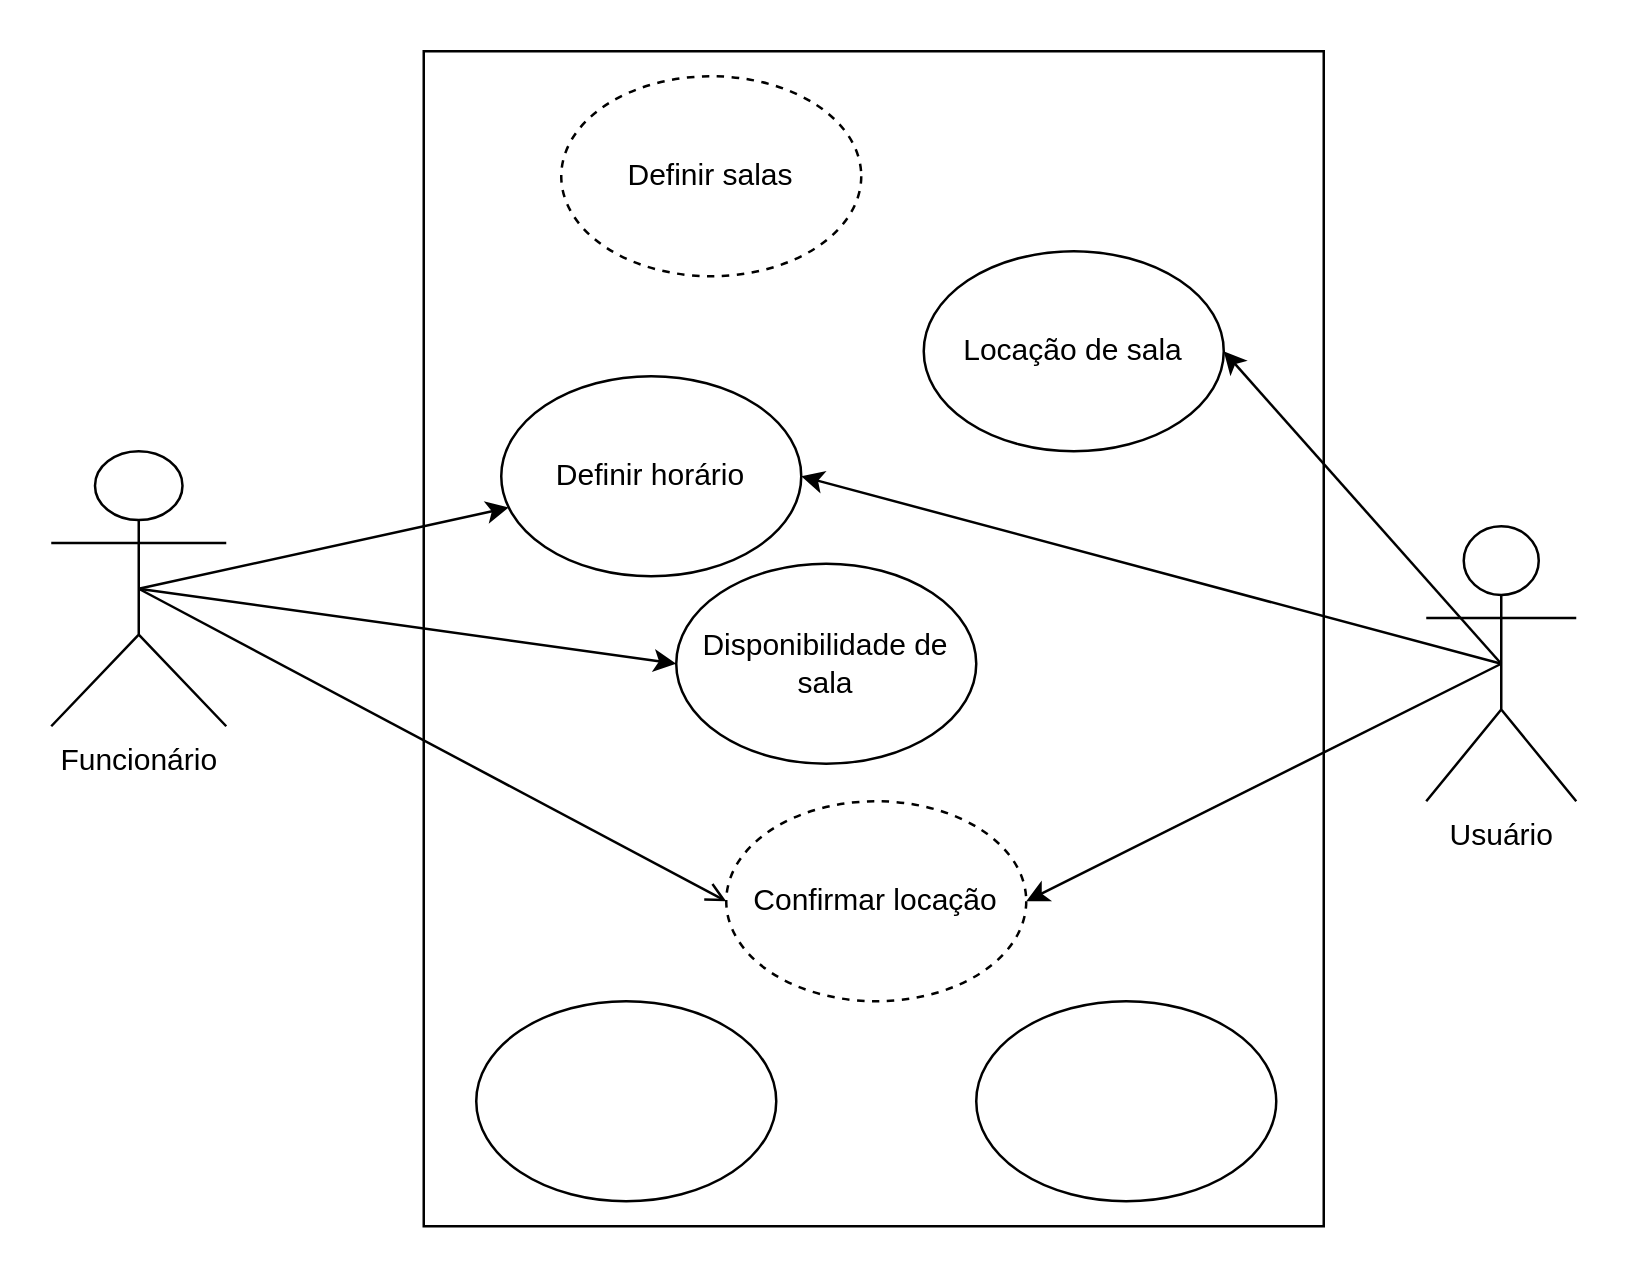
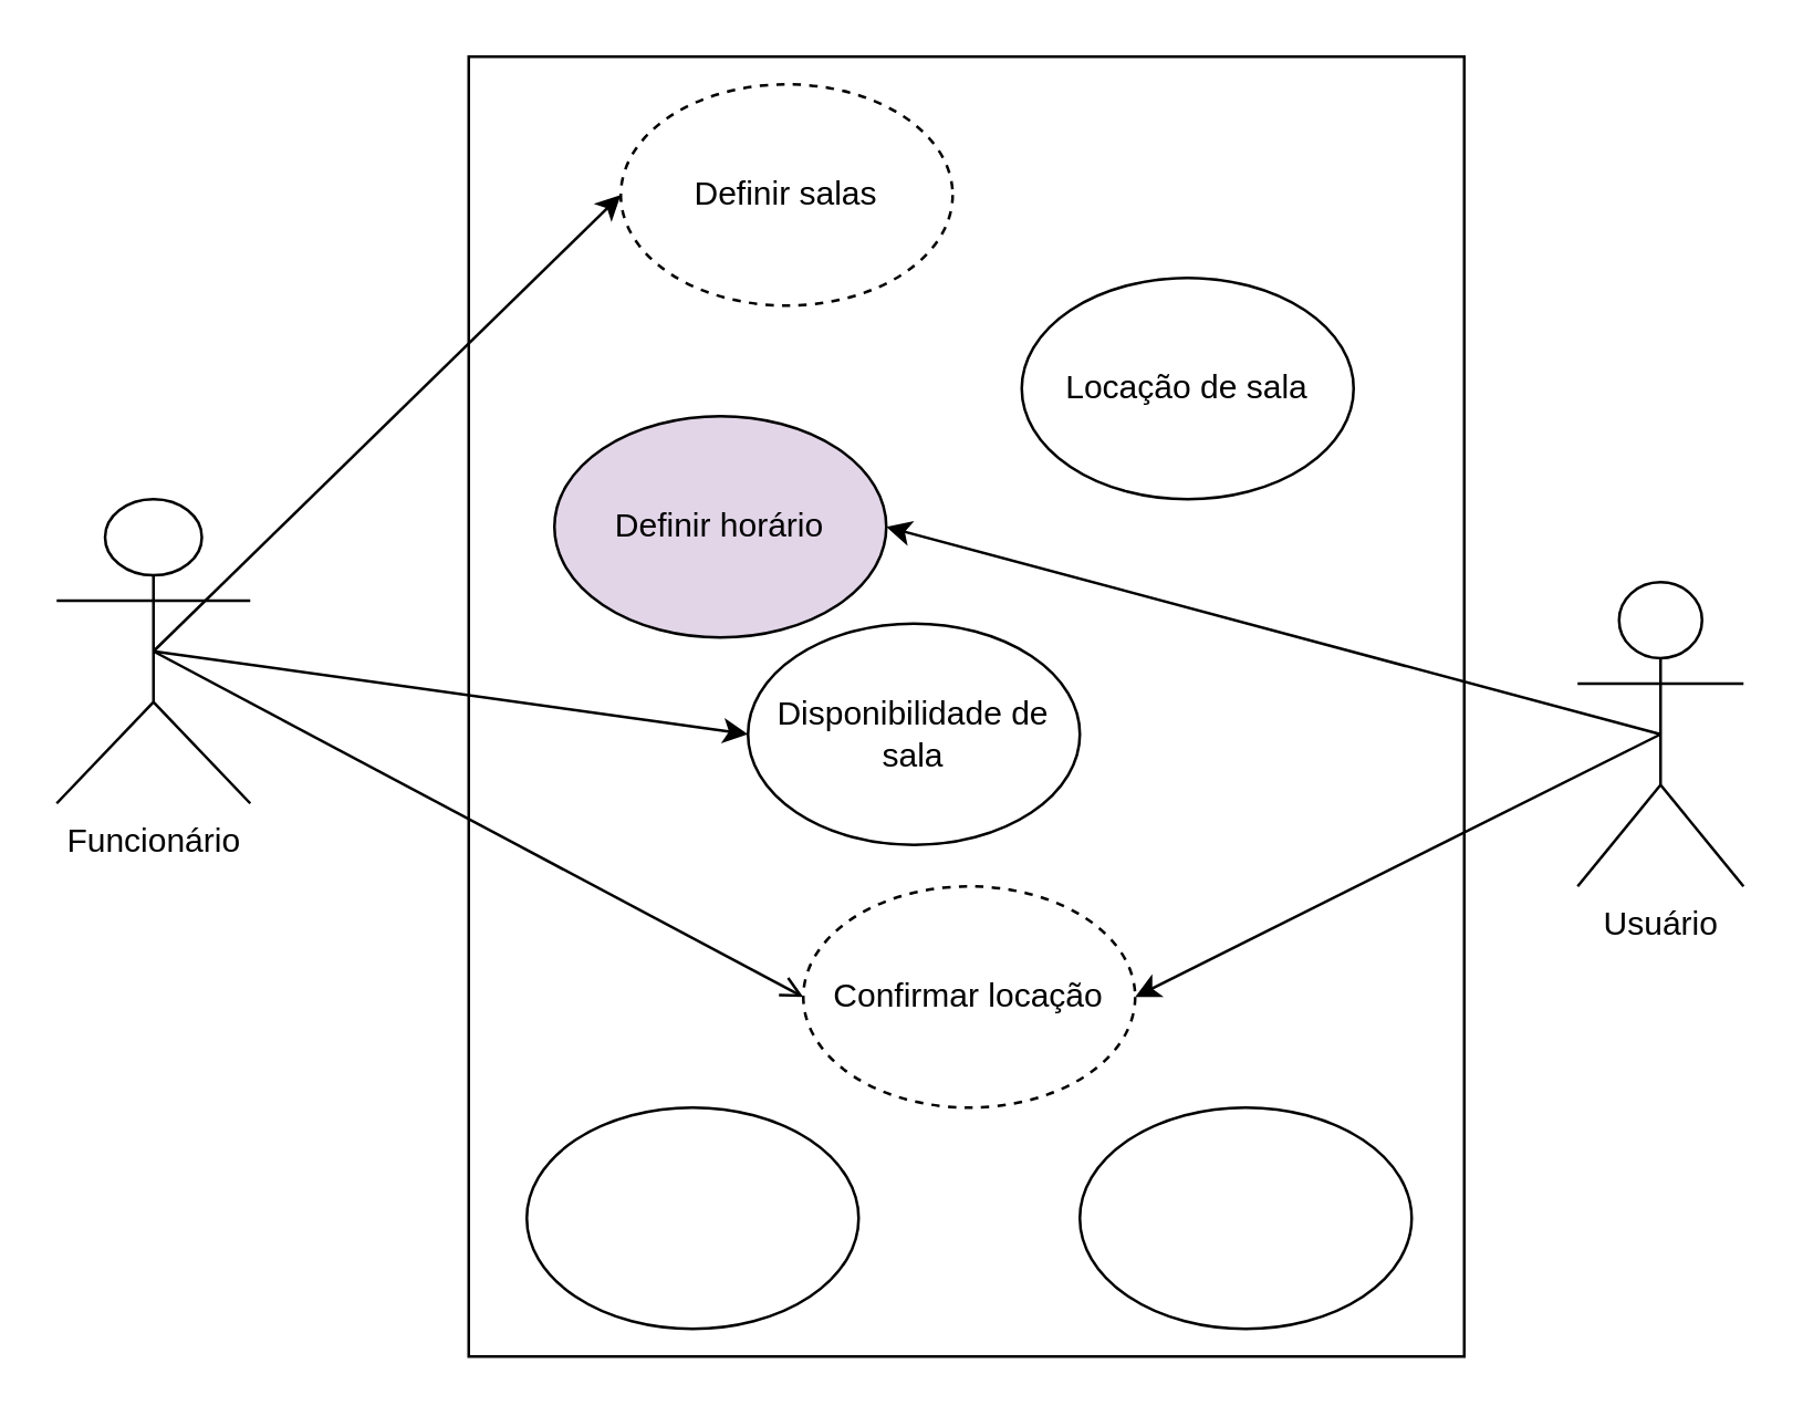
  <mxCell id="0" />
  <mxCell id="1" parent="0" />
  <mxCell id="2" value="" style="rounded=0;whiteSpace=wrap;html=1;" parent="1" vertex="1"><mxGeometry x="169" y="20" width="360" height="470" as="geometry" /></mxCell>
  <mxCell id="3" value="Confirmar locação" style="ellipse;whiteSpace=wrap;html=1;dashed=1;" parent="1" vertex="1"><mxGeometry x="290" y="320" width="120" height="80" as="geometry" /></mxCell>
  <mxCell id="4" value="Disponibilidade de sala" style="ellipse;whiteSpace=wrap;html=1;" vertex="1" parent="1"><mxGeometry x="270" y="225" width="120" height="80" as="geometry" /></mxCell>
  <mxCell id="5" value="" style="ellipse;whiteSpace=wrap;html=1;" vertex="1" parent="1"><mxGeometry x="390" y="400" width="120" height="80" as="geometry" /></mxCell>
  <mxCell id="6" value="Locação de sala" style="ellipse;whiteSpace=wrap;html=1;" vertex="1" parent="1"><mxGeometry x="369" y="100" width="120" height="80" as="geometry" /></mxCell>
  <mxCell id="7" value="Definir salas " style="ellipse;whiteSpace=wrap;html=1;dashed=1;" vertex="1" parent="1"><mxGeometry x="224" y="30" width="120" height="80" as="geometry" /></mxCell>
- <mxCell id="8" value="Definir horário" style="ellipse;whiteSpace=wrap;html=1;" vertex="1" parent="1"><mxGeometry x="200" y="150" width="120" height="80" as="geometry" /></mxCell>
+ <mxCell id="8" value="Definir horário" style="ellipse;whiteSpace=wrap;html=1;fillColor=#e1d5e7;" vertex="1" parent="1"><mxGeometry x="200" y="150" width="120" height="80" as="geometry" /></mxCell>
  <mxCell id="9" value="" style="ellipse;whiteSpace=wrap;html=1;" vertex="1" parent="1"><mxGeometry x="190" y="400" width="120" height="80" as="geometry" /></mxCell>
- <mxCell id="10" style="rounded=0;orthogonalLoop=1;jettySize=auto;html=1;exitX=0.5;exitY=0.5;exitDx=0;exitDy=0;exitPerimeter=0;" edge="1" parent="1" source="14" target="8"><mxGeometry relative="1" as="geometry" /></mxCell>
+ <mxCell id="10" style="rounded=0;orthogonalLoop=1;jettySize=auto;html=1;exitX=0.5;exitY=0.5;exitDx=0;exitDy=0;exitPerimeter=0;entryX=0;entryY=0.5;entryDx=0;entryDy=0;" edge="1" parent="1" source="14" target="7"><mxGeometry relative="1" as="geometry" /></mxCell>
  <mxCell id="11" style="rounded=0;orthogonalLoop=1;jettySize=auto;html=1;exitX=0.5;exitY=0.5;exitDx=0;exitDy=0;exitPerimeter=0;entryX=0;entryY=0.5;entryDx=0;entryDy=0;endArrow=open;" edge="1" parent="1" source="14" target="3"><mxGeometry relative="1" as="geometry" /></mxCell>
  <mxCell id="12" style="rounded=0;orthogonalLoop=1;jettySize=auto;html=1;exitX=0.5;exitY=0.5;exitDx=0;exitDy=0;exitPerimeter=0;entryX=1;entryY=0.5;entryDx=0;entryDy=0;" edge="1" parent="1" source="17" target="8"><mxGeometry relative="1" as="geometry" /></mxCell>
  <mxCell id="13" style="rounded=0;orthogonalLoop=1;jettySize=auto;html=1;exitX=0.5;exitY=0.5;exitDx=0;exitDy=0;exitPerimeter=0;entryX=0;entryY=0.5;entryDx=0;entryDy=0;" edge="1" parent="1" source="14" target="4"><mxGeometry relative="1" as="geometry" /></mxCell>
  <mxCell id="14" value="Funcionário" style="shape=umlActor;verticalLabelPosition=bottom;verticalAlign=top;html=1;outlineConnect=0;" vertex="1" parent="1"><mxGeometry x="20" y="180" width="70" height="110" as="geometry" /></mxCell>
- <mxCell id="15" style="rounded=0;orthogonalLoop=1;jettySize=auto;html=1;exitX=0.5;exitY=0.5;exitDx=0;exitDy=0;exitPerimeter=0;entryX=1;entryY=0.5;entryDx=0;entryDy=0;" edge="1" parent="1" source="17" target="6"><mxGeometry relative="1" as="geometry" /></mxCell>
  <mxCell id="16" style="rounded=0;orthogonalLoop=1;jettySize=auto;html=1;exitX=0.5;exitY=0.5;exitDx=0;exitDy=0;exitPerimeter=0;entryX=1;entryY=0.5;entryDx=0;entryDy=0;" edge="1" parent="1" source="17" target="3"><mxGeometry relative="1" as="geometry" /></mxCell>
  <mxCell id="17" value="Usuário" style="shape=umlActor;verticalLabelPosition=bottom;verticalAlign=top;html=1;outlineConnect=0;" vertex="1" parent="1"><mxGeometry x="570" y="210" width="60" height="110" as="geometry" /></mxCell>
